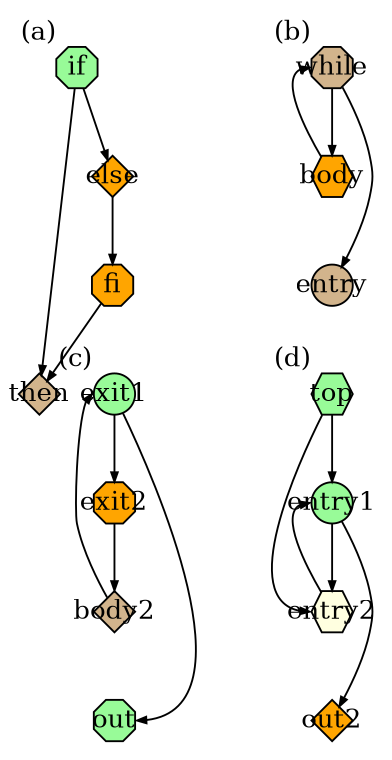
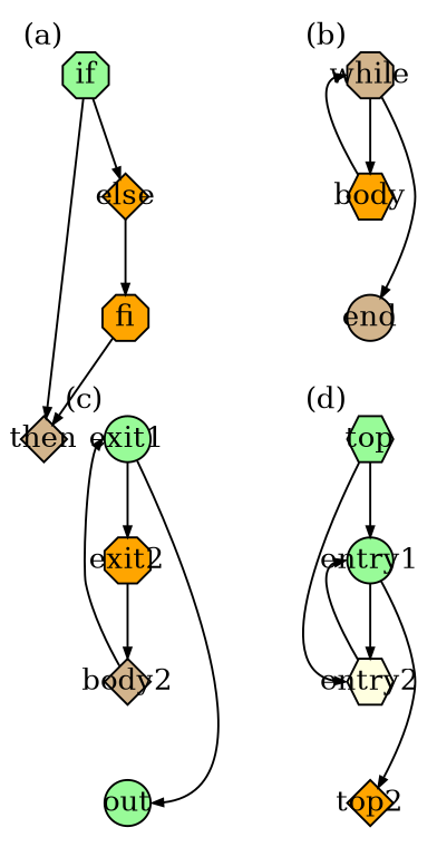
  digraph {
    node [fillcolor=palegreen fixedsize=true shape=octagon style=filled]
    edge [arrowsize=0.5]
    if [height=0.3 width=0.3 xlabel="(a)"]
    then [fillcolor=tan height=0.3 shape=diamond width=0.3]
    else [fillcolor=orange height=0.3 shape=diamond width=0.3]
    fi [fillcolor=orange height=0.3 width=0.3]
    exit1 [height=0.3 shape=circle width=0.3 xlabel="(c)"]
    exit2 [fillcolor=orange height=0.3 width=0.3]
-   out [height=0.3 width=0.3]
+   out [height=0.3 shape=circle width=0.3]
    while [fillcolor=tan height=0.3 width=0.3 xlabel="(b)"]
    body [fillcolor=orange height=0.3 shape=hexagon width=0.3]
-   end [fillcolor=tan height=0.3 shape=circle width=0.3 label=entry]
+   end [fillcolor=tan height=0.3 shape=circle width=0.3]
    top [height=0.3 shape=hexagon width=0.3 xlabel="(d)"]
    entry1 [height=0.3 shape=circle width=0.3]
    entry2 [fillcolor=lightyellow height=0.3 shape=hexagon width=0.3]
    body2 [fillcolor=tan height=0.3 shape=diamond width=0.3]
-   out2 [fillcolor=orange height=0.3 shape=diamond width=0.3]
+   out2 [fillcolor=orange height=0.3 shape=diamond width=0.3 label=top2]
    if -> then
    if -> else
    else -> fi
    fi -> then
    fi -> exit1 [style=invis]
    exit1 -> exit2
    exit1 -> out [headport=e]
    exit2 -> body2 [weight=4]
    while -> body [weight=3]
    while -> end
    body -> while [headport=w]
    body -> end [style=invis weight=3]
    end -> top [style=invis]
    top -> entry1 [weight=2]
    top -> entry2 [headport=w]
    entry1 -> entry2 [weight=4]
    entry1 -> out2
    entry2 -> entry1 [headport=w]
    entry2 -> out2 [style=invis weight=4]
    body2 -> exit1 [headport=w]
    body2 -> out [style=invis weight=4]
  }
